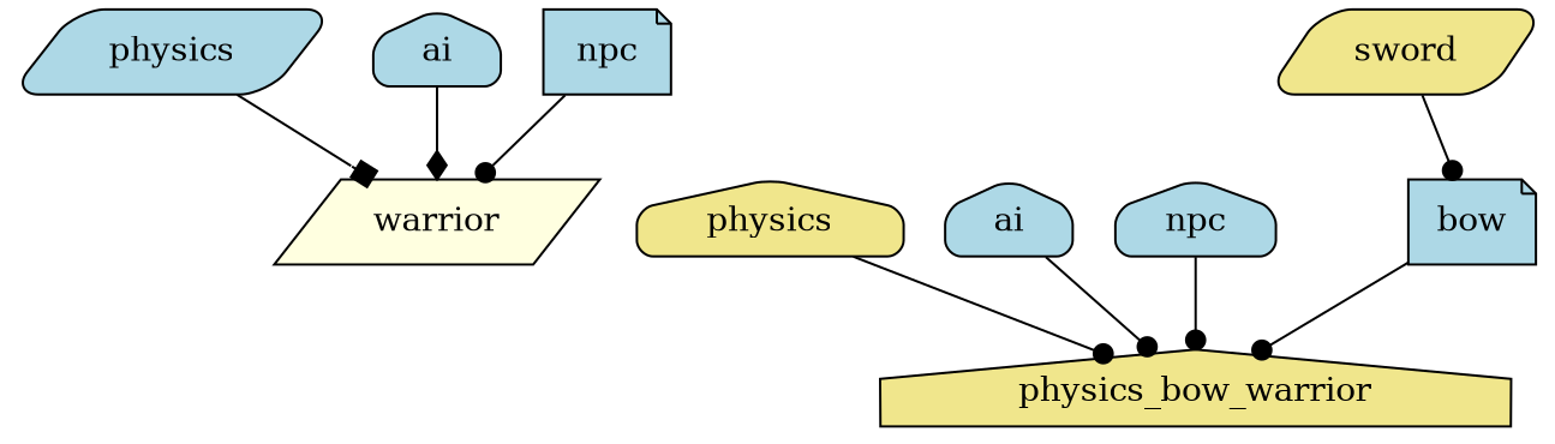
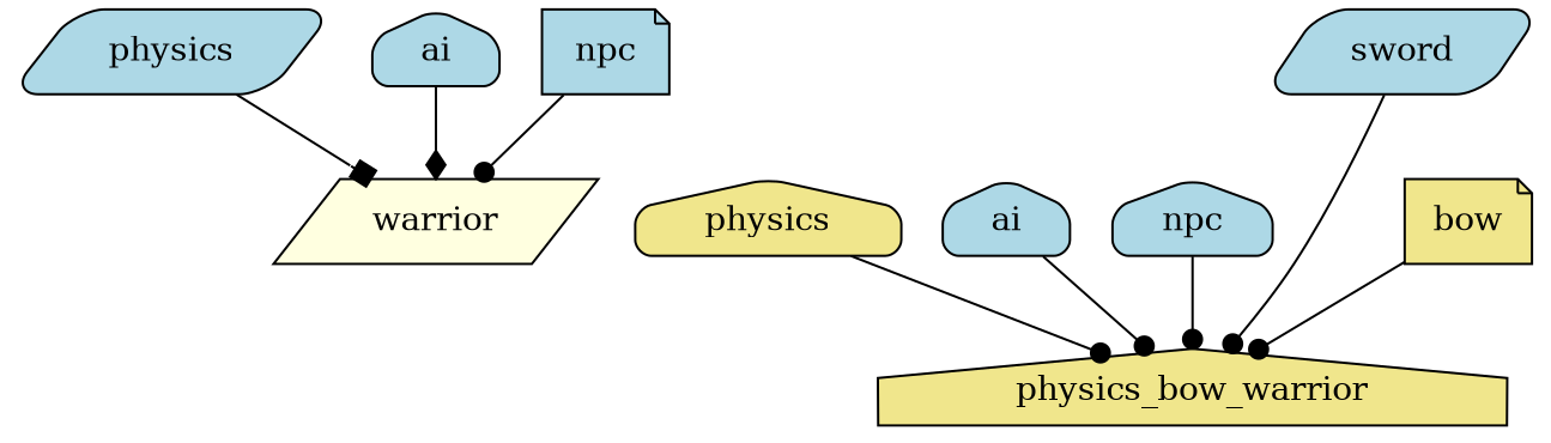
  digraph {
    node [fillcolor=lightblue shape=house style="rounded,filled"]
    edge [arrowhead=dot]
    n1 [label=physics shape=parallelogram]
    warrior [fillcolor=lightyellow shape=parallelogram style=filled]
    n3 [label=ai]
    n4 [label=npc shape=note]
    n5 [fillcolor=khaki label=physics]
    n6 [fillcolor=khaki label=physics_bow_warrior style=filled]
    n7 [label=ai]
    n8 [label=npc]
-   n9 [fillcolor=khaki label=sword shape=parallelogram]
-   n10 [label=bow shape=note]
+   n9 [label=sword shape=parallelogram]
+   n10 [fillcolor=khaki label=bow shape=note]
    n1 -> warrior [arrowhead=box]
    n3 -> warrior [arrowhead=diamond]
    n4 -> warrior
    n5 -> n6
    n7 -> n6
    n8 -> n6
-   n9 -> n10
+   n9 -> n6
    n10 -> n6
  }
